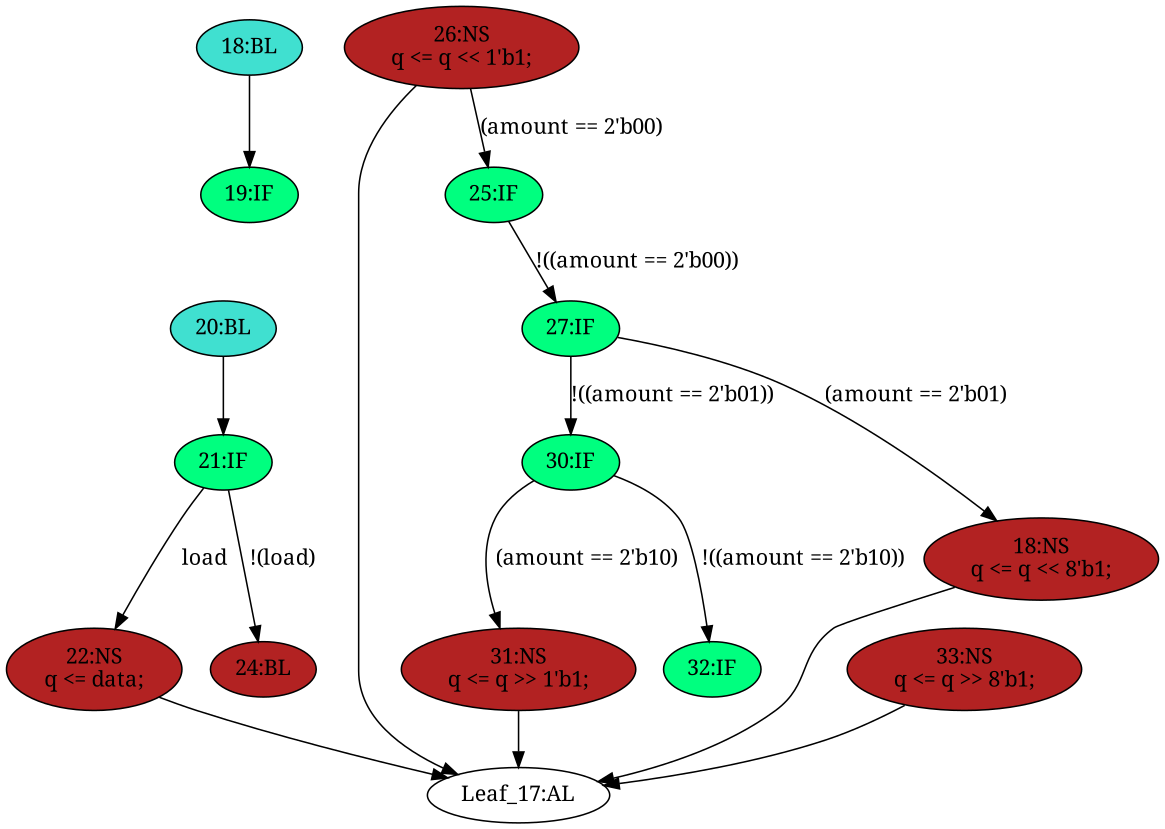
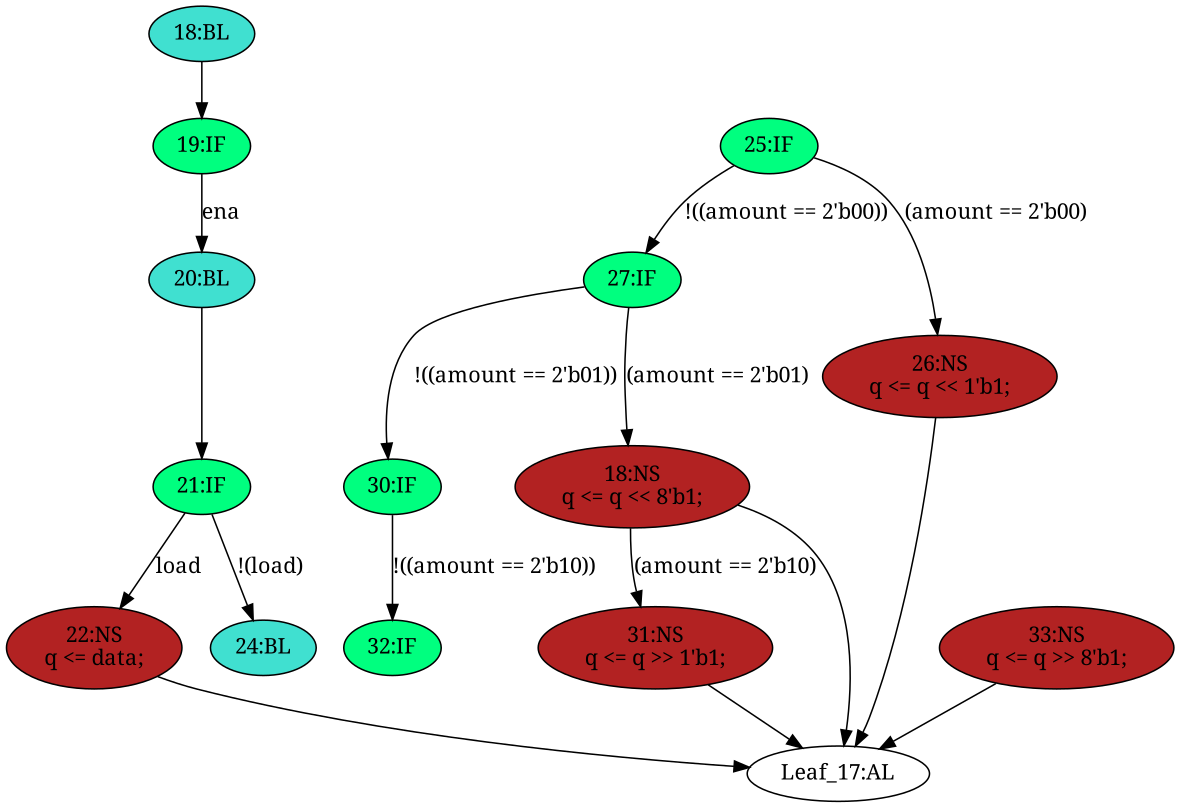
  strict digraph {
    fontname="Noto Serif"
    node [fillcolor=springgreen fontname="Noto Serif" statements="[]" style=filled typ=IfStatement]
    edge [cond="[]" fontname="Noto Serif" lineno=None]
    n1 [ast="<pyverilog.vparser.ast.Block object at 0x7f4cb83f50d0>" fillcolor=turquoise label="18:BL" typ=Block]
    n2 [ast="<pyverilog.vparser.ast.IfStatement object at 0x7f4cb8372450>" label="19:IF"]
    n3 [ast="<pyverilog.vparser.ast.Block object at 0x7f4cb8377090>" fillcolor=turquoise label="20:BL" typ=Block]
    n4 [ast="<pyverilog.vparser.ast.IfStatement object at 0x7f4cb8367f50>" label="27:IF"]
    n5 [ast="<pyverilog.vparser.ast.IfStatement object at 0x7f4cb83eaf90>" label="30:IF"]
    n6 [ast="<pyverilog.vparser.ast.NonblockingSubstitution object at 0x7f4cb8367290>" fillcolor=firebrick label="18:NS\nq <= q << 8'b1;" statements="[<pyverilog.vparser.ast.NonblockingSubstitution object at 0x7f4cb8367290>]" typ=NonblockingSubstitution]
    n7 [ast="<pyverilog.vparser.ast.NonblockingSubstitution object at 0x7f4cb83ea310>" fillcolor=firebrick label="31:NS\nq <= q >> 1'b1;" statements="[<pyverilog.vparser.ast.NonblockingSubstitution object at 0x7f4cb83ea310>]" typ=NonblockingSubstitution]
    n8 [ast="<pyverilog.vparser.ast.IfStatement object at 0x7f4cb7fd8a10>" label="32:IF"]
    n9 [def_var="['q']" label="Leaf_17:AL" fillcolor="" statements="" style="" typ=""]
    n10 [ast="<pyverilog.vparser.ast.IfStatement object at 0x7f4cb830e550>" label="21:IF"]
    n11 [ast="<pyverilog.vparser.ast.NonblockingSubstitution object at 0x7f4cb830e290>" fillcolor=firebrick label="22:NS\nq <= data;" statements="[<pyverilog.vparser.ast.NonblockingSubstitution object at 0x7f4cb830e290>]" typ=NonblockingSubstitution]
-   n12 [ast="<pyverilog.vparser.ast.Block object at 0x7f4cb830ebd0>" fillcolor=firebrick label="24:BL" typ=Block]
+   n12 [ast="<pyverilog.vparser.ast.Block object at 0x7f4cb830ebd0>" fillcolor=turquoise label="24:BL" typ=Block]
    n13 [ast="<pyverilog.vparser.ast.NonblockingSubstitution object at 0x7f4cb837dc50>" fillcolor=firebrick label="26:NS\nq <= q << 1'b1;" statements="[<pyverilog.vparser.ast.NonblockingSubstitution object at 0x7f4cb837dc50>]" typ=NonblockingSubstitution]
    n14 [ast="<pyverilog.vparser.ast.NonblockingSubstitution object at 0x7f4cb7fd8c10>" fillcolor=firebrick label="33:NS\nq <= q >> 8'b1;" statements="[<pyverilog.vparser.ast.NonblockingSubstitution object at 0x7f4cb7fd8c10>]" typ=NonblockingSubstitution]
    n15 [ast="<pyverilog.vparser.ast.IfStatement object at 0x7f4cb837d4d0>" label="25:IF"]
    n1 -> n2
+   n2 -> n3 [cond="['ena']" label=ena lineno=19]
    n3 -> n10
    n4 -> n5 [cond="['amount']" label="!((amount == 2'b01))" lineno=27]
    n4 -> n6 [cond="['amount']" label="(amount == 2'b01)" lineno=27]
-   n5 -> n7 [cond="['amount']" label="(amount == 2'b10)" lineno=30]
+   n6 -> n7 [cond="['amount']" label="(amount == 2'b10)" lineno=30]
    n5 -> n8 [cond="['amount']" label="!((amount == 2'b10))" lineno=30]
    n6 -> n9
    n7 -> n9
    n10 -> n11 [cond="['load']" label=load lineno=21]
    n10 -> n12 [cond="['load']" label="!(load)" lineno=21]
    n11 -> n9
    n13 -> n9
    n14 -> n9
    n15 -> n4 [cond="['amount']" label="!((amount == 2'b00))" lineno=25]
-   n13 -> n15 [cond="['amount']" label="(amount == 2'b00)" lineno=25]
+   n15 -> n13 [cond="['amount']" label="(amount == 2'b00)" lineno=25]
  }
